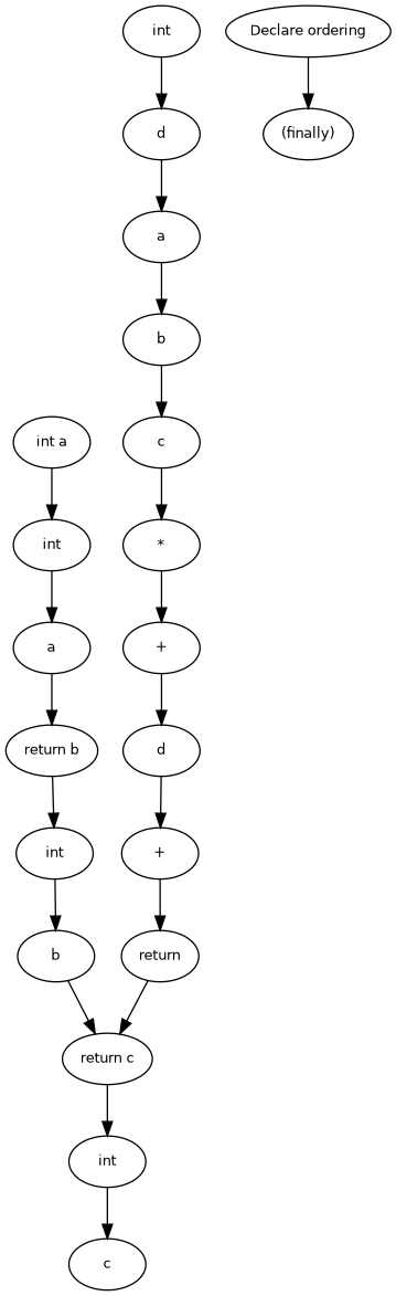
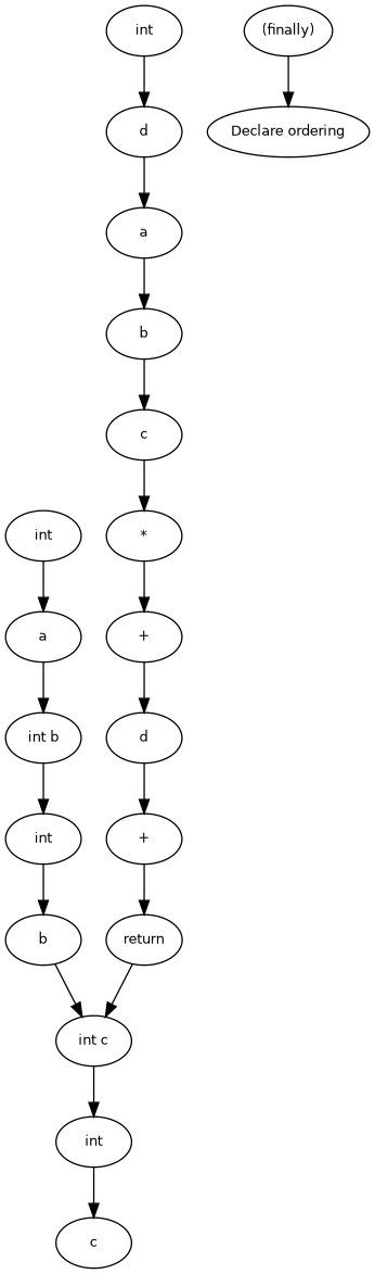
  digraph {
    node [fontname=Helvetica fontsize=10]
    n1 [label=b]
    n2 [label=c]
    n3 [label="*"]
    n4 [label="+"]
    n5 [label=d]
    n6 [label=a]
    n7 [label="+"]
    n8 [label=return]
-   n9 [label="return c"]
+   n9 [label="int c"]
    n10 [label="(finally)"]
    n11 [label="Declare ordering"]
    n12 [label=d]
    n13 [label=int]
    n14 [label=c]
    n15 [label=int]
    n16 [label=b]
    n17 [label=int]
-   n18 [label="return b"]
+   n18 [label="int b"]
    n19 [label=a]
    n20 [label=int]
-   n21 [label="int a"]
    n1 -> n2
    n2 -> n3
    n3 -> n4
    n4 -> n5
    n5 -> n7
    n6 -> n1
    n7 -> n8
    n8 -> n9
    n9 -> n15
-   n11 -> n10
+   n10 -> n11
    n12 -> n6
    n13 -> n12
    n15 -> n14
    n16 -> n9
    n17 -> n16
    n18 -> n17
    n19 -> n18
    n20 -> n19
-   n21 -> n20
  }
